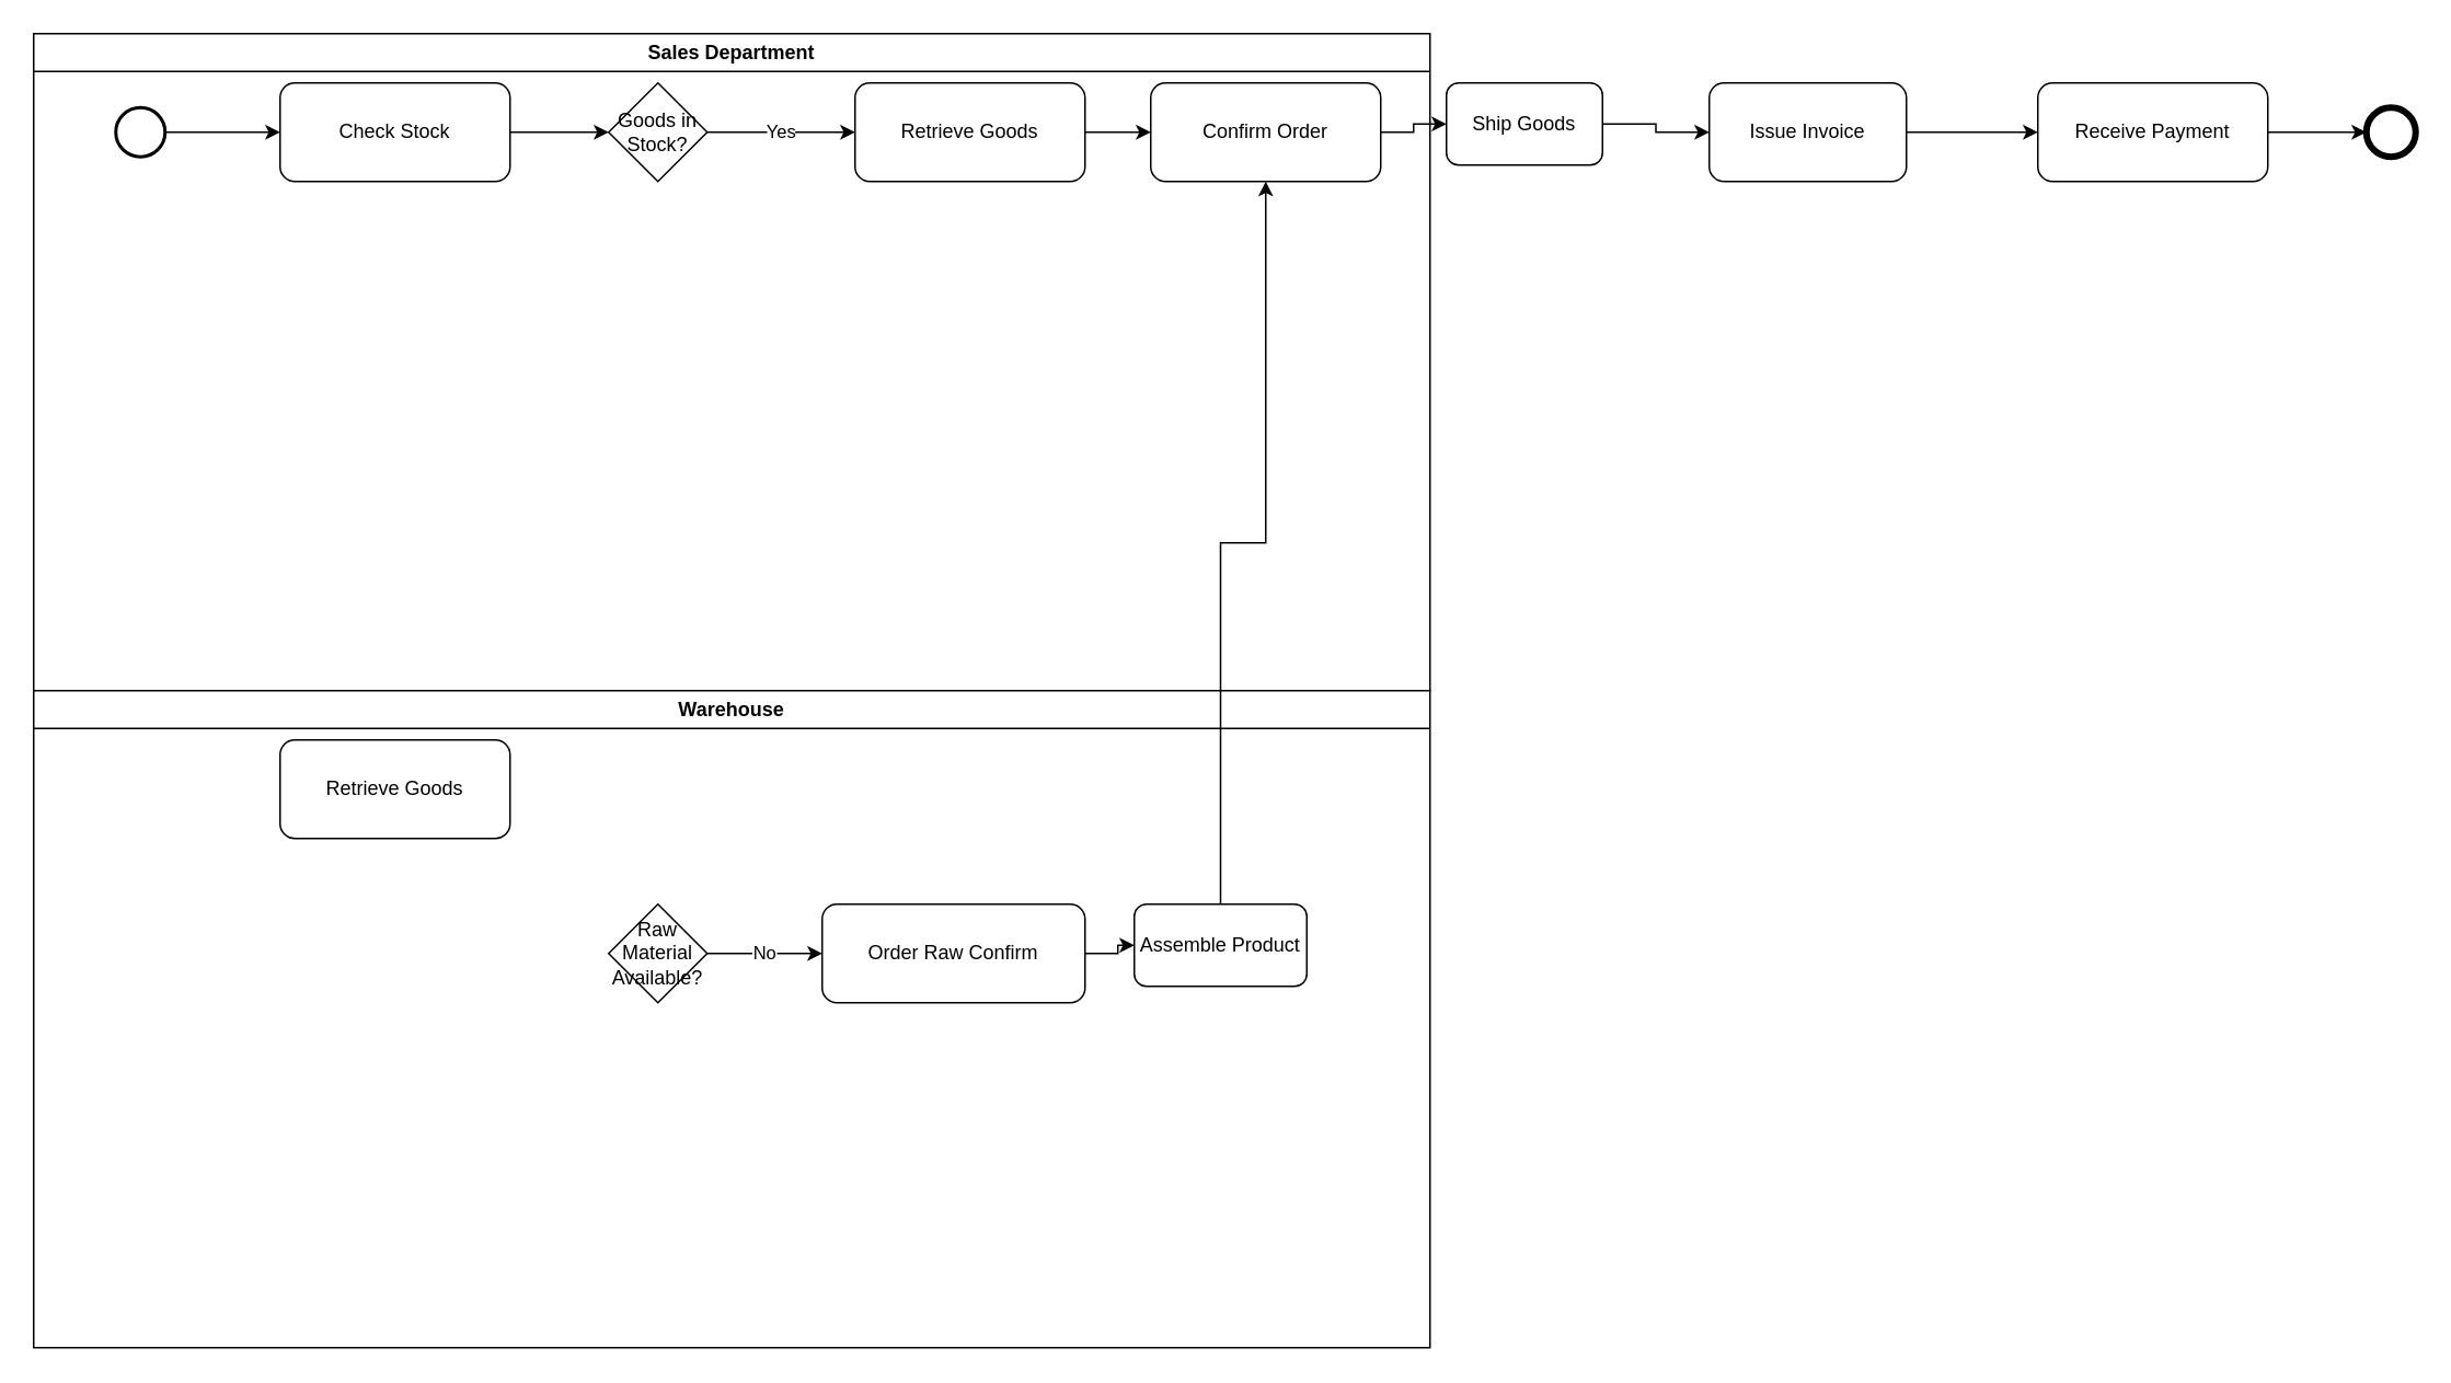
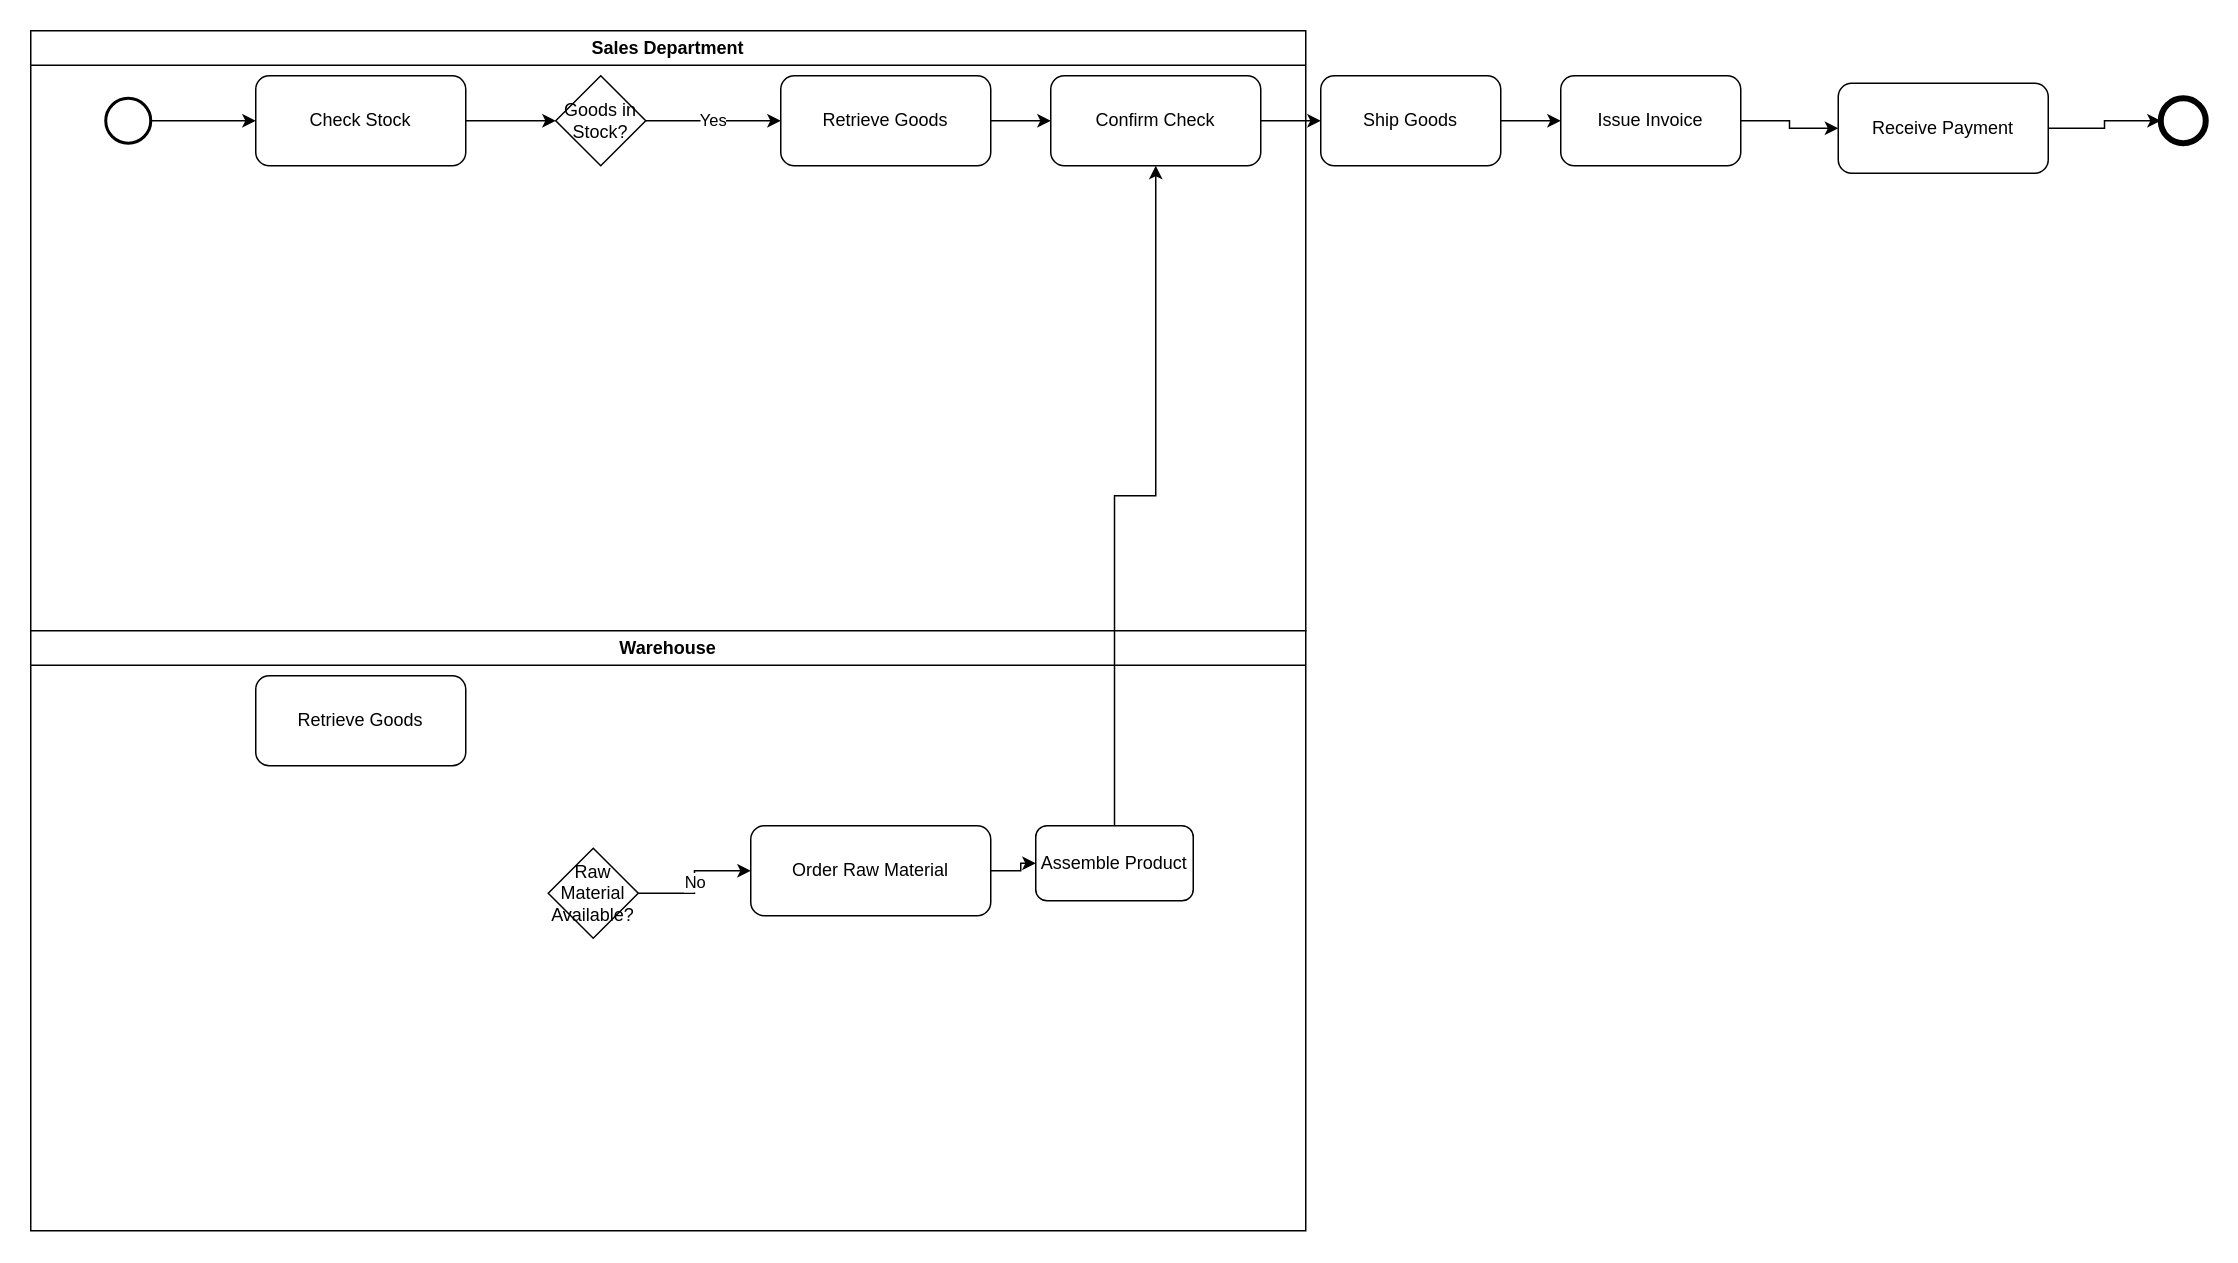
  <mxCell id="0" />
  <mxCell id="1" parent="0" />
  <mxCell id="2" value="Sales Department" style="swimlane;whiteSpace=wrap;html=1;strokeColor=#000000;" vertex="1" parent="1"><mxGeometry width="850" height="400" as="geometry" x="20" y="20" /></mxCell>
  <mxCell id="3" value="" style="ellipse;whiteSpace=wrap;html=1;strokeColor=#000000;strokeWidth=2;aspect=fixed;" vertex="1" parent="2"><mxGeometry x="50" y="45" width="30" height="30" as="geometry" /></mxCell>
  <mxCell id="4" value="Check Stock" style="rounded=1;whiteSpace=wrap;html=1;strokeColor=#000000;strokeWidth=1;" vertex="1" parent="2"><mxGeometry x="150" y="30" width="140" height="60" as="geometry" /></mxCell>
  <mxCell id="5" value="Goods in Stock?" style="shape=rhombus;whiteSpace=wrap;html=1;strokeColor=#000000;strokeWidth=1;" vertex="1" parent="2"><mxGeometry x="350" y="30" width="60" height="60" as="geometry" /></mxCell>
  <mxCell id="6" value="" style="edgeStyle=orthogonalEdgeStyle;rounded=0;orthogonalLoop=1;jettySize=auto;html=1;" edge="1" parent="2" source="7" target="11"><mxGeometry relative="1" as="geometry" /></mxCell>
  <mxCell id="7" value="Retrieve Goods" style="rounded=1;whiteSpace=wrap;html=1;strokeColor=#000000;strokeWidth=1;" vertex="1" parent="2"><mxGeometry x="500" y="30" width="140" height="60" as="geometry" /></mxCell>
  <mxCell id="8" value="" style="edgeStyle=orthogonalEdgeStyle;html=1;strokeColor=#000000;strokeWidth=1;rounded=0;" edge="1" parent="2" source="3" target="4"><mxGeometry relative="1" as="geometry" /></mxCell>
  <mxCell id="9" value="" style="edgeStyle=orthogonalEdgeStyle;html=1;strokeColor=#000000;strokeWidth=1;rounded=0;" edge="1" parent="2" source="4" target="5"><mxGeometry relative="1" as="geometry" /></mxCell>
  <mxCell id="10" value="Yes" style="edgeStyle=orthogonalEdgeStyle;html=1;strokeColor=#000000;strokeWidth=1;rounded=0;" edge="1" parent="2" source="5" target="7"><mxGeometry relative="1" as="geometry" /></mxCell>
- <mxCell id="11" value="Confirm Order" style="rounded=1;whiteSpace=wrap;html=1;strokeColor=#000000;strokeWidth=1;" vertex="1" parent="2"><mxGeometry x="680" y="30" width="140" height="60" as="geometry" /></mxCell>
+ <mxCell id="11" value="Confirm Check" style="rounded=1;whiteSpace=wrap;html=1;strokeColor=#000000;strokeWidth=1;" vertex="1" parent="2"><mxGeometry x="680" y="30" width="140" height="60" as="geometry" /></mxCell>
  <mxCell id="12" value="Warehouse" style="swimlane;whiteSpace=wrap;html=1;strokeColor=#000000;" vertex="1" parent="1"><mxGeometry y="420" width="850" height="400" as="geometry" x="20" /></mxCell>
  <mxCell id="13" value="Retrieve Goods" style="rounded=1;whiteSpace=wrap;html=1;strokeColor=#000000;strokeWidth=1;" vertex="1" parent="12"><mxGeometry x="150" y="30" width="140" height="60" as="geometry" /></mxCell>
- <mxCell id="14" value="Raw Material Available?" style="shape=rhombus;whiteSpace=wrap;html=1;strokeColor=#000000;strokeWidth=1;" vertex="1" parent="12"><mxGeometry x="350" y="130" width="60" height="60" as="geometry" /></mxCell>
+ <mxCell id="14" value="Raw Material Available?" style="shape=rhombus;whiteSpace=wrap;html=1;strokeColor=#000000;strokeWidth=1;" vertex="1" parent="12"><mxGeometry x="345" y="145" width="60" height="60" as="geometry" /></mxCell>
  <mxCell id="15" value="" style="edgeStyle=orthogonalEdgeStyle;rounded=0;orthogonalLoop=1;jettySize=auto;html=1;" edge="1" parent="12" source="16" target="17"><mxGeometry relative="1" as="geometry" /></mxCell>
- <mxCell id="16" value="Order Raw Confirm" style="rounded=1;whiteSpace=wrap;html=1;strokeColor=#000000;strokeWidth=1;" vertex="1" parent="12"><mxGeometry x="480" y="130" width="160" height="60" as="geometry" /></mxCell>
+ <mxCell id="16" value="Order Raw Material" style="rounded=1;whiteSpace=wrap;html=1;strokeColor=#000000;strokeWidth=1;" vertex="1" parent="12"><mxGeometry x="480" y="130" width="160" height="60" as="geometry" /></mxCell>
  <mxCell id="17" value="Assemble Product" style="rounded=1;whiteSpace=wrap;html=1;strokeColor=#000000;strokeWidth=1;" vertex="1" parent="12"><mxGeometry x="670" y="130" width="105" height="50" as="geometry" /></mxCell>
  <mxCell id="18" value="No" style="edgeStyle=orthogonalEdgeStyle;html=1;strokeColor=#000000;strokeWidth=1;rounded=0;" edge="1" parent="12" source="14" target="16"><mxGeometry relative="1" as="geometry" /></mxCell>
  <mxCell id="19" style="edgeStyle=orthogonalEdgeStyle;rounded=0;orthogonalLoop=1;jettySize=auto;html=1;exitX=0.5;exitY=0;exitDx=0;exitDy=0;entryX=0.5;entryY=1;entryDx=0;entryDy=0;" edge="1" parent="1" source="17" target="11"><mxGeometry relative="1" as="geometry" /></mxCell>
  <mxCell id="20" value="" style="edgeStyle=orthogonalEdgeStyle;rounded=0;orthogonalLoop=1;jettySize=auto;html=1;" edge="1" parent="1" source="21" target="22"><mxGeometry relative="1" as="geometry" /></mxCell>
- <mxCell id="21" value="Ship Goods" style="rounded=1;whiteSpace=wrap;html=1;strokeColor=#000000;strokeWidth=1;" vertex="1" parent="1"><mxGeometry x="880" y="50" width="95" height="50" as="geometry" /></mxCell>
+ <mxCell id="21" value="Ship Goods" style="rounded=1;whiteSpace=wrap;html=1;strokeColor=#000000;strokeWidth=1;" vertex="1" parent="1"><mxGeometry x="880" y="50" width="120" height="60" as="geometry" /></mxCell>
  <mxCell id="22" value="Issue Invoice" style="rounded=1;whiteSpace=wrap;html=1;strokeColor=#000000;strokeWidth=1;" vertex="1" parent="1"><mxGeometry x="1040" y="50" width="120" height="60" as="geometry" /></mxCell>
- <mxCell id="23" value="Receive Payment" style="rounded=1;whiteSpace=wrap;html=1;strokeColor=#000000;strokeWidth=1;" vertex="1" parent="1"><mxGeometry x="1240" y="50" width="140" height="60" as="geometry" /></mxCell>
+ <mxCell id="23" value="Receive Payment" style="rounded=1;whiteSpace=wrap;html=1;strokeColor=#000000;strokeWidth=1;" vertex="1" parent="1"><mxGeometry x="1225" y="55" width="140" height="60" as="geometry" /></mxCell>
  <mxCell id="24" value="" style="edgeStyle=orthogonalEdgeStyle;html=1;strokeColor=#000000;strokeWidth=1;rounded=0;" edge="1" parent="1" source="22" target="23"><mxGeometry relative="1" as="geometry" /></mxCell>
  <mxCell id="25" value="" style="ellipse;whiteSpace=wrap;html=1;strokeColor=#000000;strokeWidth=4;aspect=fixed;" vertex="1" parent="1"><mxGeometry x="1440" y="65" width="30" height="30" as="geometry" /></mxCell>
  <mxCell id="26" value="" style="edgeStyle=orthogonalEdgeStyle;html=1;strokeColor=#000000;strokeWidth=1;rounded=0;" edge="1" parent="1" source="23" target="25"><mxGeometry relative="1" as="geometry" /></mxCell>
  <mxCell id="27" value="" style="edgeStyle=orthogonalEdgeStyle;rounded=0;orthogonalLoop=1;jettySize=auto;html=1;" edge="1" parent="1" source="11" target="21"><mxGeometry relative="1" as="geometry" /></mxCell>
